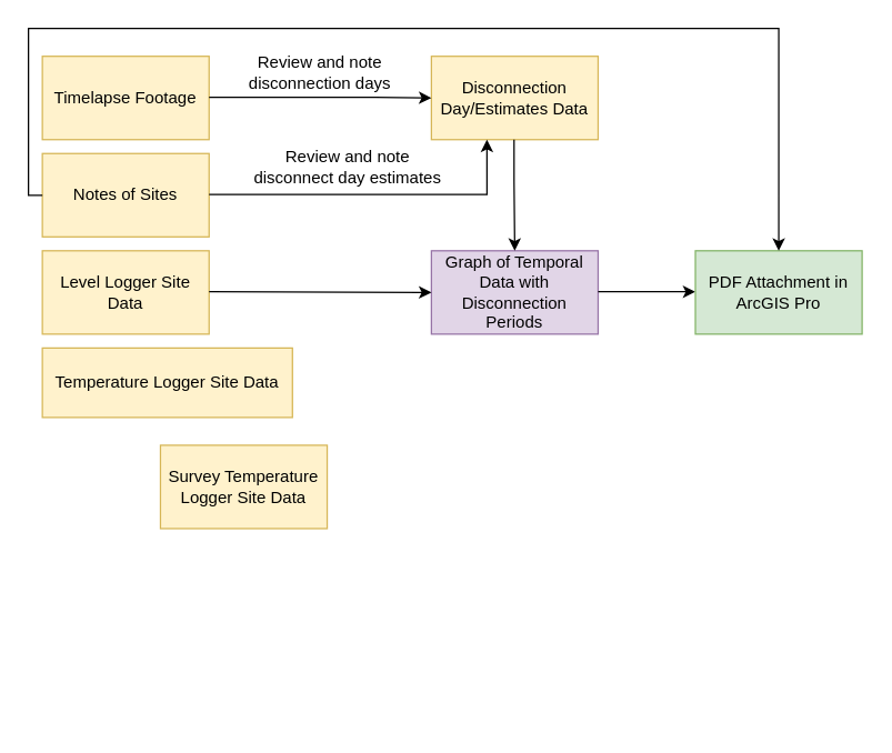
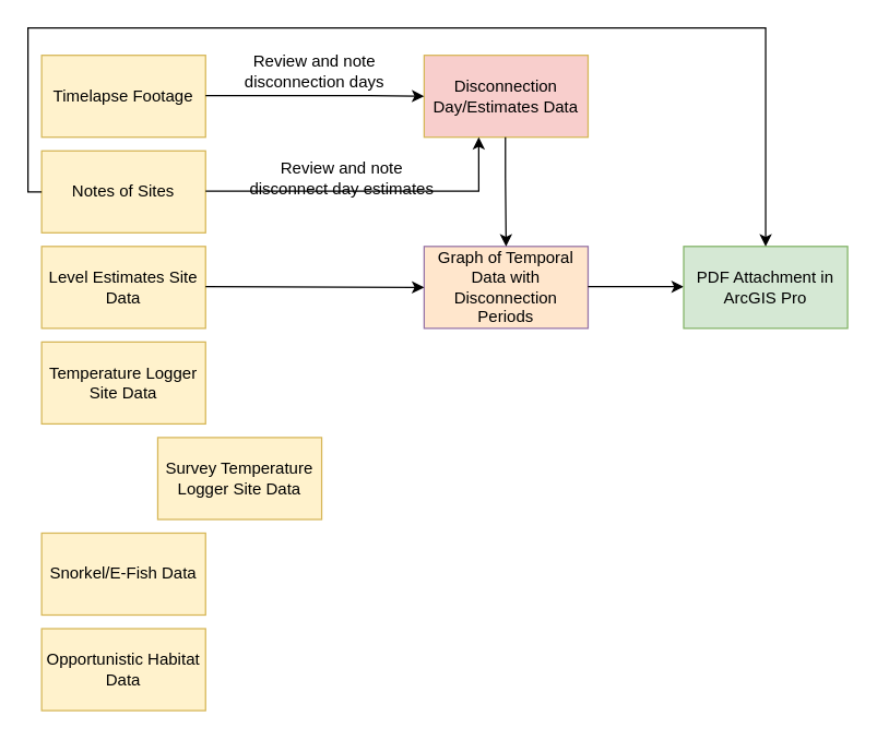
  <mxCell id="0" />
  <mxCell id="1" parent="0" />
  <mxCell id="2" value="Timelapse Footage" style="rounded=0;whiteSpace=wrap;html=1;fillColor=#fff2cc;strokeColor=#d6b656;" vertex="1" parent="1"><mxGeometry x="30" y="40" width="120" height="60" as="geometry" /></mxCell>
  <mxCell id="3" value="Notes of Sites" style="rounded=0;whiteSpace=wrap;html=1;fillColor=#fff2cc;strokeColor=#d6b656;" vertex="1" parent="1"><mxGeometry x="30" y="110" width="120" height="60" as="geometry" /></mxCell>
- <mxCell id="4" value="Level Logger Site Data" style="rounded=0;whiteSpace=wrap;html=1;fillColor=#fff2cc;strokeColor=#d6b656;" vertex="1" parent="1"><mxGeometry x="30" y="180" width="120" height="60" as="geometry" /></mxCell>
- <mxCell id="5" value="Temperature Logger Site Data" style="rounded=0;whiteSpace=wrap;html=1;fillColor=#fff2cc;strokeColor=#d6b656;" vertex="1" parent="1"><mxGeometry x="30" y="250" width="180" height="50" as="geometry" /></mxCell>
+ <mxCell id="4" value="Level Estimates Site Data" style="rounded=0;whiteSpace=wrap;html=1;fillColor=#fff2cc;strokeColor=#d6b656;" vertex="1" parent="1"><mxGeometry x="30" y="180" width="120" height="60" as="geometry" /></mxCell>
+ <mxCell id="5" value="Temperature Logger Site Data" style="rounded=0;whiteSpace=wrap;html=1;fillColor=#fff2cc;strokeColor=#d6b656;" vertex="1" parent="1"><mxGeometry x="30" y="250" width="120" height="60" as="geometry" /></mxCell>
  <mxCell id="6" value="Survey Temperature Logger Site Data" style="rounded=0;whiteSpace=wrap;html=1;fillColor=#fff2cc;strokeColor=#d6b656;" vertex="1" parent="1"><mxGeometry x="115" y="320" width="120" height="60" as="geometry" /></mxCell>
+ <mxCell id="7" value="Snorkel/E-Fish Data" style="rounded=0;whiteSpace=wrap;html=1;fillColor=#fff2cc;strokeColor=#d6b656;" vertex="1" parent="1"><mxGeometry x="30" y="390" width="120" height="60" as="geometry" /></mxCell>
+ <mxCell id="8" value="Opportunistic Habitat Data" style="rounded=0;whiteSpace=wrap;html=1;fillColor=#fff2cc;strokeColor=#d6b656;" vertex="1" parent="1"><mxGeometry x="30" y="460" width="120" height="60" as="geometry" /></mxCell>
  <mxCell id="9" value="Review and note disconnection days" style="text;html=1;strokeColor=none;fillColor=none;align=center;verticalAlign=middle;whiteSpace=wrap;rounded=0;" vertex="1" parent="1"><mxGeometry x="160" y="37" width="140" height="30" as="geometry" /></mxCell>
- <mxCell id="10" value="Review and note disconnect day estimates" style="text;html=1;strokeColor=none;fillColor=none;align=center;verticalAlign=middle;whiteSpace=wrap;rounded=0;" vertex="1" parent="1"><mxGeometry x="180" y="100" width="140" height="40" as="geometry" /></mxCell>
- <mxCell id="11" value="Disconnection Day/Estimates Data" style="rounded=0;whiteSpace=wrap;html=1;fillColor=#fff2cc;strokeColor=#d6b656;" vertex="1" parent="1"><mxGeometry x="310" y="40" width="120" height="60" as="geometry" /></mxCell>
- <mxCell id="12" value="Graph of Temporal Data with Disconnection Periods" style="rounded=0;whiteSpace=wrap;html=1;fillColor=#e1d5e7;strokeColor=#9673a6;" vertex="1" parent="1"><mxGeometry x="310" y="180" width="120" height="60" as="geometry" /></mxCell>
+ <mxCell id="10" value="Review and note disconnect day estimates" style="text;html=1;strokeColor=none;fillColor=none;align=center;verticalAlign=middle;whiteSpace=wrap;rounded=0;" vertex="1" parent="1"><mxGeometry x="180" y="110" width="140" height="40" as="geometry" /></mxCell>
+ <mxCell id="11" value="Disconnection Day/Estimates Data" style="rounded=0;whiteSpace=wrap;html=1;fillColor=#f8cecc;strokeColor=#d6b656;" vertex="1" parent="1"><mxGeometry x="310" y="40" width="120" height="60" as="geometry" /></mxCell>
+ <mxCell id="12" value="Graph of Temporal Data with Disconnection Periods" style="rounded=0;whiteSpace=wrap;html=1;fillColor=#ffe6cc;strokeColor=#9673a6;" vertex="1" parent="1"><mxGeometry x="310" y="180" width="120" height="60" as="geometry" /></mxCell>
  <mxCell id="13" value="" style="endArrow=classic;html=1;rounded=0;edgeStyle=orthogonalEdgeStyle;" edge="1" parent="1"><mxGeometry relative="1" as="geometry"><mxPoint x="150" y="69.5" as="sourcePoint" /><mxPoint x="310" y="70" as="targetPoint" /><Array as="points"><mxPoint x="270" y="70" /><mxPoint x="270" y="70" /></Array></mxGeometry></mxCell>
  <mxCell id="14" value="" style="endArrow=classic;html=1;rounded=0;edgeStyle=orthogonalEdgeStyle;entryX=0.333;entryY=1;entryDx=0;entryDy=0;entryPerimeter=0;" edge="1" parent="1" target="11"><mxGeometry relative="1" as="geometry"><mxPoint x="150" y="139.5" as="sourcePoint" /><mxPoint x="350" y="140" as="targetPoint" /><Array as="points"><mxPoint x="350" y="140" /></Array></mxGeometry></mxCell>
  <mxCell id="15" value="" style="endArrow=classic;html=1;rounded=0;edgeStyle=orthogonalEdgeStyle;entryX=0;entryY=0.5;entryDx=0;entryDy=0;" edge="1" parent="1" target="12"><mxGeometry relative="1" as="geometry"><mxPoint x="150" y="209.5" as="sourcePoint" /><mxPoint x="250" y="209.5" as="targetPoint" /></mxGeometry></mxCell>
  <mxCell id="16" value="" style="endArrow=classic;html=1;rounded=0;edgeStyle=orthogonalEdgeStyle;" edge="1" parent="1"><mxGeometry relative="1" as="geometry"><mxPoint x="369.5" y="100" as="sourcePoint" /><mxPoint x="370" y="180" as="targetPoint" /><Array as="points"><mxPoint x="369.5" y="130" /><mxPoint x="369.5" y="130" /></Array></mxGeometry></mxCell>
  <mxCell id="17" value="" style="endArrow=classic;html=1;rounded=0;edgeStyle=orthogonalEdgeStyle;" edge="1" parent="1"><mxGeometry relative="1" as="geometry"><mxPoint x="430" y="210" as="sourcePoint" /><mxPoint x="500" y="209.5" as="targetPoint" /><Array as="points"><mxPoint x="500" y="209.5" /><mxPoint x="500" y="209.5" /></Array></mxGeometry></mxCell>
  <mxCell id="18" value="PDF Attachment in ArcGIS Pro" style="rounded=0;whiteSpace=wrap;html=1;fillColor=#d5e8d4;strokeColor=#82b366;" vertex="1" parent="1"><mxGeometry x="500" y="180" width="120" height="60" as="geometry" /></mxCell>
  <mxCell id="19" style="edgeStyle=orthogonalEdgeStyle;rounded=0;orthogonalLoop=1;jettySize=auto;html=1;entryX=0.5;entryY=0;entryDx=0;entryDy=0;" edge="1" parent="1" target="18"><mxGeometry relative="1" as="geometry"><mxPoint x="550" y="20" as="targetPoint" /><mxPoint x="30" y="140" as="sourcePoint" /><Array as="points"><mxPoint x="20" y="140" /><mxPoint x="20" y="20" /><mxPoint x="560" y="20" /></Array></mxGeometry></mxCell>
